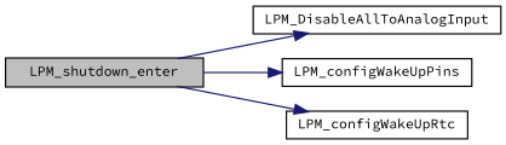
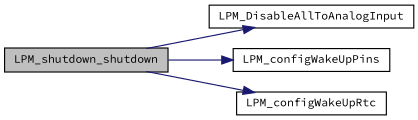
  digraph {
    fontname="Source Code Pro"
    rankdir=LR
    node [color=black fillcolor=white fontname="Source Code Pro" fontsize=10 shape=record style=filled]
    edge [color=midnightblue fontname="Source Code Pro" fontsize=10 labelfontname=Helvetica labelfontsize=10 style=solid]
-   n1 [fillcolor=grey75 fontcolor=black height=0.2 label=LPM_shutdown_enter width=0.4]
+   n1 [fillcolor=grey75 fontcolor=black height=0.2 label=LPM_shutdown_shutdown width=0.4]
    n2 [height=0.2 label=LPM_DisableAllToAnalogInput width=0.4]
    n3 [height=0.2 label=LPM_configWakeUpPins width=0.4]
    n4 [height=0.2 label=LPM_configWakeUpRtc width=0.4]
    n1 -> n2
    n1 -> n3
    n1 -> n4
  }
